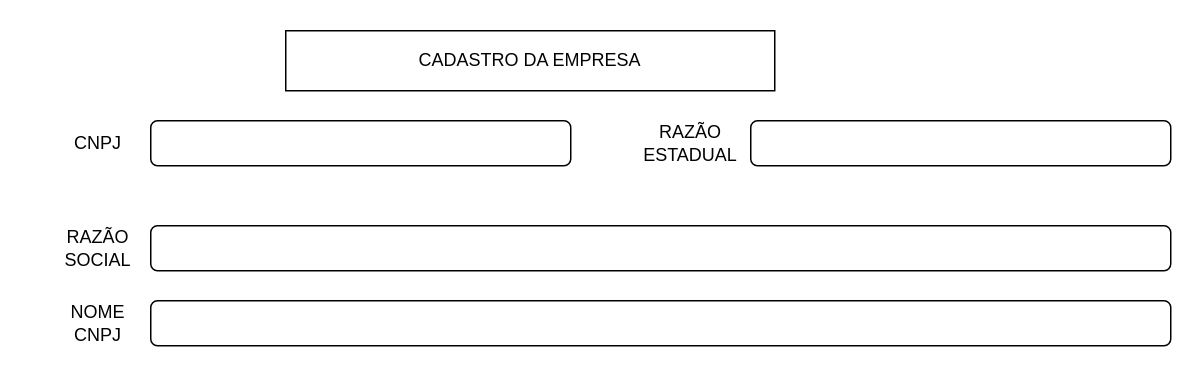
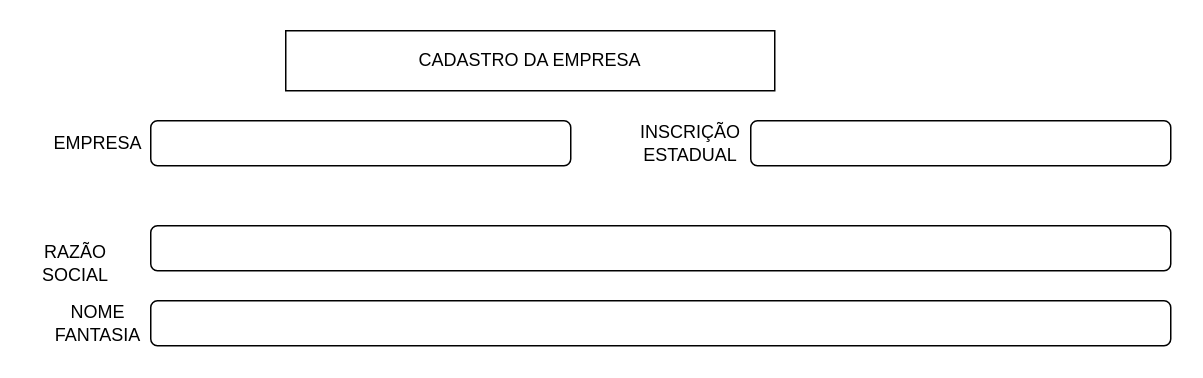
  <mxCell id="0" />
  <mxCell id="1" parent="0" />
  <mxCell id="2" value="CADASTRO DA EMPRESA" style="rounded=0;whiteSpace=wrap;html=1;" vertex="1" parent="1"><mxGeometry x="190" y="20" width="326" height="40" as="geometry" /></mxCell>
  <mxCell id="3" value="" style="rounded=1;whiteSpace=wrap;html=1;" vertex="1" parent="1"><mxGeometry x="100" y="80" width="280" height="30" as="geometry" /></mxCell>
- <mxCell id="4" value="CNPJ" style="text;html=1;strokeColor=none;fillColor=none;align=center;verticalAlign=middle;whiteSpace=wrap;rounded=0;" vertex="1" parent="1"><mxGeometry x="20" y="65" width="90" height="60" as="geometry" /></mxCell>
+ <mxCell id="4" value="EMPRESA" style="text;html=1;strokeColor=none;fillColor=none;align=center;verticalAlign=middle;whiteSpace=wrap;rounded=0;" vertex="1" parent="1"><mxGeometry x="20" y="65" width="90" height="60" as="geometry" /></mxCell>
  <mxCell id="5" value="" style="rounded=1;whiteSpace=wrap;html=1;" vertex="1" parent="1"><mxGeometry x="500" y="80" width="280" height="30" as="geometry" /></mxCell>
- <mxCell id="6" value="RAZÃO ESTADUAL" style="text;html=1;strokeColor=none;fillColor=none;align=center;verticalAlign=middle;whiteSpace=wrap;rounded=0;" vertex="1" parent="1"><mxGeometry x="430" y="80" width="60" height="30" as="geometry" /></mxCell>
+ <mxCell id="6" value="INSCRIÇÃO ESTADUAL" style="text;html=1;strokeColor=none;fillColor=none;align=center;verticalAlign=middle;whiteSpace=wrap;rounded=0;" vertex="1" parent="1"><mxGeometry x="430" y="80" width="60" height="30" as="geometry" /></mxCell>
  <mxCell id="7" value="" style="rounded=1;whiteSpace=wrap;html=1;" vertex="1" parent="1"><mxGeometry x="100" y="150" width="680" height="30" as="geometry" /></mxCell>
- <mxCell id="8" value="RAZÃO SOCIAL" style="text;html=1;strokeColor=none;fillColor=none;align=center;verticalAlign=middle;whiteSpace=wrap;rounded=0;" vertex="1" parent="1"><mxGeometry x="35" y="150" width="60" height="30" as="geometry" /></mxCell>
+ <mxCell id="8" value="RAZÃO SOCIAL" style="text;html=1;strokeColor=none;fillColor=none;align=center;verticalAlign=middle;whiteSpace=wrap;rounded=0;" vertex="1" parent="1"><mxGeometry x="20" y="160" width="60" height="30" as="geometry" /></mxCell>
  <mxCell id="9" value="" style="rounded=1;whiteSpace=wrap;html=1;" vertex="1" parent="1"><mxGeometry x="100" y="200" width="680" height="30" as="geometry" /></mxCell>
- <mxCell id="10" value="NOME CNPJ" style="text;html=1;strokeColor=none;fillColor=none;align=center;verticalAlign=middle;whiteSpace=wrap;rounded=0;" vertex="1" parent="1"><mxGeometry x="35" y="200" width="60" height="30" as="geometry" /></mxCell>
+ <mxCell id="10" value="NOME FANTASIA" style="text;html=1;strokeColor=none;fillColor=none;align=center;verticalAlign=middle;whiteSpace=wrap;rounded=0;" vertex="1" parent="1"><mxGeometry x="35" y="200" width="60" height="30" as="geometry" /></mxCell>
